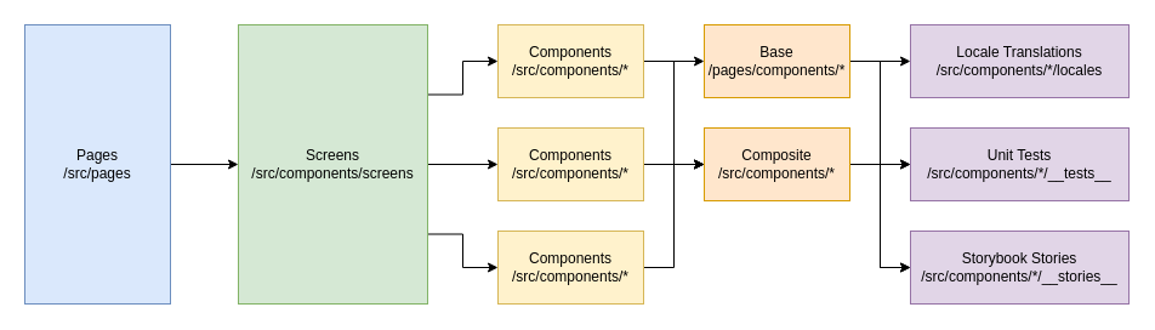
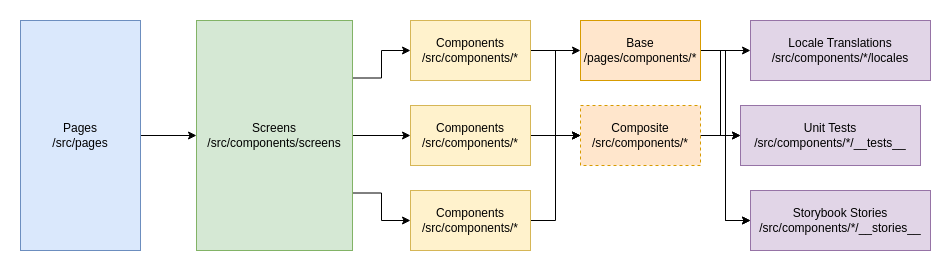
  <mxCell id="0" />
  <mxCell id="1" parent="0" />
  <mxCell id="2" style="edgeStyle=orthogonalEdgeStyle;rounded=0;orthogonalLoop=1;jettySize=auto;html=1;exitX=1;exitY=0.5;exitDx=0;exitDy=0;entryX=0;entryY=0.5;entryDx=0;entryDy=0;" edge="1" parent="1" source="3" target="7"><mxGeometry relative="1" as="geometry" /></mxCell>
  <mxCell id="3" value="Pages&lt;br&gt;/src/pages" style="rounded=0;whiteSpace=wrap;html=1;fillColor=#dae8fc;strokeColor=#6c8ebf;" vertex="1" parent="1"><mxGeometry x="20" y="20" width="120" height="230" as="geometry" /></mxCell>
  <mxCell id="4" style="edgeStyle=orthogonalEdgeStyle;rounded=0;orthogonalLoop=1;jettySize=auto;html=1;exitX=1;exitY=0.25;exitDx=0;exitDy=0;entryX=0;entryY=0.5;entryDx=0;entryDy=0;" edge="1" parent="1" source="7" target="10"><mxGeometry relative="1" as="geometry" /></mxCell>
  <mxCell id="5" style="edgeStyle=orthogonalEdgeStyle;rounded=0;orthogonalLoop=1;jettySize=auto;html=1;exitX=1;exitY=0.5;exitDx=0;exitDy=0;entryX=0;entryY=0.5;entryDx=0;entryDy=0;" edge="1" parent="1" source="7" target="12"><mxGeometry relative="1" as="geometry" /></mxCell>
  <mxCell id="6" style="edgeStyle=orthogonalEdgeStyle;rounded=0;orthogonalLoop=1;jettySize=auto;html=1;exitX=1;exitY=0.75;exitDx=0;exitDy=0;entryX=0;entryY=0.5;entryDx=0;entryDy=0;" edge="1" parent="1" source="7" target="14"><mxGeometry relative="1" as="geometry" /></mxCell>
  <mxCell id="7" value="Screens&lt;br&gt;/src/components/screens" style="rounded=0;whiteSpace=wrap;html=1;fillColor=#d5e8d4;strokeColor=#82b366;" vertex="1" parent="1"><mxGeometry x="196" y="20" width="156" height="230" as="geometry" /></mxCell>
  <mxCell id="8" style="edgeStyle=orthogonalEdgeStyle;rounded=0;orthogonalLoop=1;jettySize=auto;html=1;exitX=1;exitY=0.5;exitDx=0;exitDy=0;entryX=0;entryY=0.5;entryDx=0;entryDy=0;" edge="1" parent="1" source="10" target="21"><mxGeometry relative="1" as="geometry" /></mxCell>
  <mxCell id="9" style="edgeStyle=orthogonalEdgeStyle;rounded=0;orthogonalLoop=1;jettySize=auto;html=1;exitX=1;exitY=0.5;exitDx=0;exitDy=0;entryX=0;entryY=0.5;entryDx=0;entryDy=0;" edge="1" parent="1" source="10" target="24"><mxGeometry relative="1" as="geometry" /></mxCell>
  <mxCell id="10" value="Components&lt;br&gt;/src/components/*" style="rounded=0;whiteSpace=wrap;html=1;fillColor=#fff2cc;strokeColor=#d6b656;" vertex="1" parent="1"><mxGeometry x="410" y="20" width="120" height="60" as="geometry" /></mxCell>
  <mxCell id="11" style="edgeStyle=orthogonalEdgeStyle;rounded=0;orthogonalLoop=1;jettySize=auto;html=1;exitX=1;exitY=0.5;exitDx=0;exitDy=0;entryX=0;entryY=0.5;entryDx=0;entryDy=0;" edge="1" parent="1" source="12" target="24"><mxGeometry relative="1" as="geometry" /></mxCell>
  <mxCell id="12" value="Components&lt;br&gt;/src/components/*" style="rounded=0;whiteSpace=wrap;html=1;fillColor=#fff2cc;strokeColor=#d6b656;" vertex="1" parent="1"><mxGeometry x="410" y="105" width="120" height="60" as="geometry" /></mxCell>
  <mxCell id="13" style="edgeStyle=orthogonalEdgeStyle;rounded=0;orthogonalLoop=1;jettySize=auto;html=1;exitX=1;exitY=0.5;exitDx=0;exitDy=0;entryX=0;entryY=0.5;entryDx=0;entryDy=0;" edge="1" parent="1" source="14" target="24"><mxGeometry relative="1" as="geometry" /></mxCell>
  <mxCell id="14" value="Components&lt;br&gt;/src/components/*" style="rounded=0;whiteSpace=wrap;html=1;fillColor=#fff2cc;strokeColor=#d6b656;" vertex="1" parent="1"><mxGeometry x="410" y="190" width="120" height="60" as="geometry" /></mxCell>
- <mxCell id="15" value="Unit Tests&lt;br&gt;/src/components/*/__tests__" style="rounded=0;whiteSpace=wrap;html=1;fillColor=#e1d5e7;strokeColor=#9673a6;" vertex="1" parent="1"><mxGeometry x="750" y="105" width="180" height="60" as="geometry" /></mxCell>
+ <mxCell id="15" value="Unit Tests&lt;br&gt;/src/components/*/__tests__" style="rounded=0;whiteSpace=wrap;html=1;fillColor=#e1d5e7;strokeColor=#9673a6;" vertex="1" parent="1"><mxGeometry x="740" y="105" width="180" height="60" as="geometry" /></mxCell>
  <mxCell id="16" value="Storybook Stories&lt;br&gt;/src/components/*/__stories__" style="rounded=0;whiteSpace=wrap;html=1;fillColor=#e1d5e7;strokeColor=#9673a6;" vertex="1" parent="1"><mxGeometry x="750" y="190" width="180" height="60" as="geometry" /></mxCell>
  <mxCell id="17" value="Locale Translations&lt;br&gt;/src/components/*/locales" style="rounded=0;whiteSpace=wrap;html=1;fillColor=#e1d5e7;strokeColor=#9673a6;" vertex="1" parent="1"><mxGeometry x="750" y="20" width="180" height="60" as="geometry" /></mxCell>
  <mxCell id="18" style="edgeStyle=orthogonalEdgeStyle;rounded=0;orthogonalLoop=1;jettySize=auto;html=1;exitX=1;exitY=0.5;exitDx=0;exitDy=0;entryX=0;entryY=0.5;entryDx=0;entryDy=0;" edge="1" parent="1" source="21" target="17"><mxGeometry relative="1" as="geometry" /></mxCell>
  <mxCell id="19" style="edgeStyle=orthogonalEdgeStyle;rounded=0;orthogonalLoop=1;jettySize=auto;html=1;exitX=1;exitY=0.5;exitDx=0;exitDy=0;entryX=0;entryY=0.5;entryDx=0;entryDy=0;" edge="1" parent="1" source="21" target="15"><mxGeometry relative="1" as="geometry" /></mxCell>
  <mxCell id="20" style="edgeStyle=orthogonalEdgeStyle;rounded=0;orthogonalLoop=1;jettySize=auto;html=1;exitX=1;exitY=0.5;exitDx=0;exitDy=0;entryX=0;entryY=0.5;entryDx=0;entryDy=0;" edge="1" parent="1" source="21" target="16"><mxGeometry relative="1" as="geometry" /></mxCell>
  <mxCell id="21" value="Base&lt;br&gt;/pages/components/*" style="rounded=0;whiteSpace=wrap;html=1;fillColor=#ffe6cc;strokeColor=#d79b00;" vertex="1" parent="1"><mxGeometry x="580" y="20" width="120" height="60" as="geometry" /></mxCell>
  <mxCell id="22" style="edgeStyle=orthogonalEdgeStyle;rounded=0;orthogonalLoop=1;jettySize=auto;html=1;exitX=1;exitY=0.5;exitDx=0;exitDy=0;entryX=0;entryY=0.5;entryDx=0;entryDy=0;" edge="1" parent="1" source="24" target="15"><mxGeometry relative="1" as="geometry" /></mxCell>
  <mxCell id="23" style="edgeStyle=orthogonalEdgeStyle;rounded=0;orthogonalLoop=1;jettySize=auto;html=1;exitX=1;exitY=0.5;exitDx=0;exitDy=0;entryX=0;entryY=0.5;entryDx=0;entryDy=0;" edge="1" parent="1" source="24" target="16"><mxGeometry relative="1" as="geometry" /></mxCell>
- <mxCell id="24" value="Composite&lt;br&gt;/src/components/*" style="rounded=0;whiteSpace=wrap;html=1;fillColor=#ffe6cc;strokeColor=#d79b00;" vertex="1" parent="1"><mxGeometry x="580" y="105" width="120" height="60" as="geometry" /></mxCell>
+ <mxCell id="24" value="Composite&lt;br&gt;/src/components/*" style="rounded=0;whiteSpace=wrap;html=1;fillColor=#ffe6cc;strokeColor=#d79b00;dashed=1;" vertex="1" parent="1"><mxGeometry x="580" y="105" width="120" height="60" as="geometry" /></mxCell>
